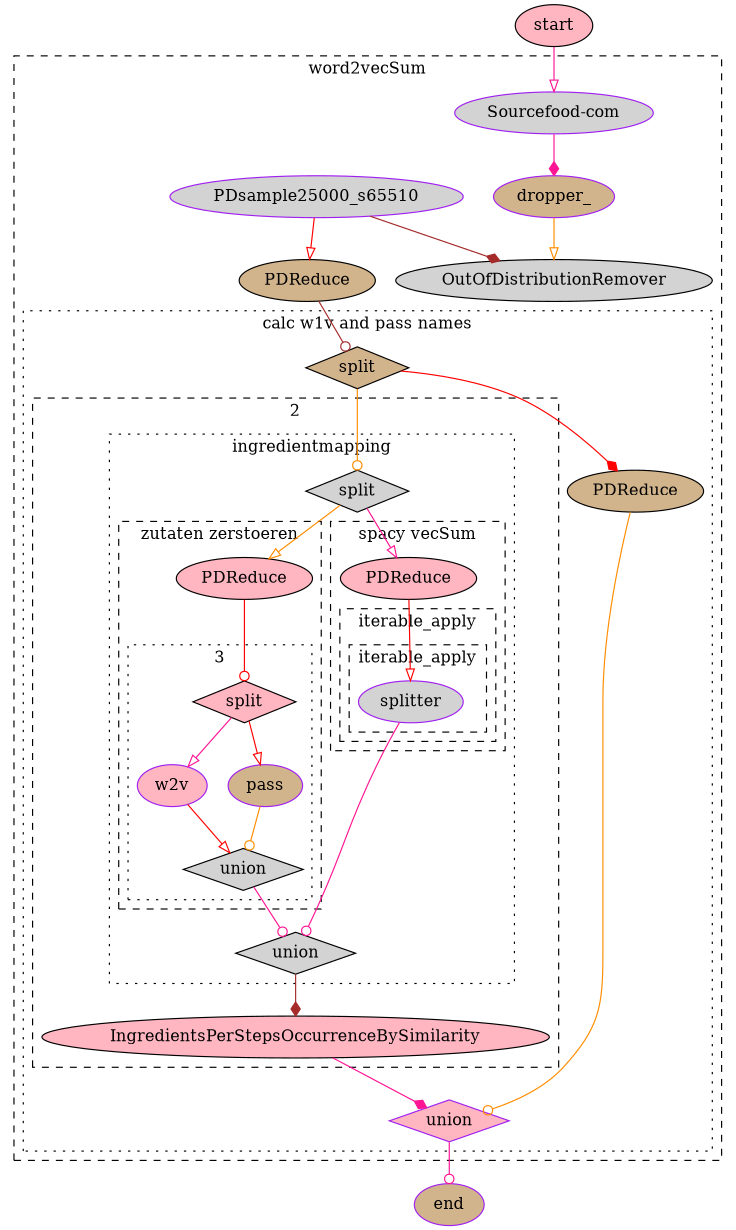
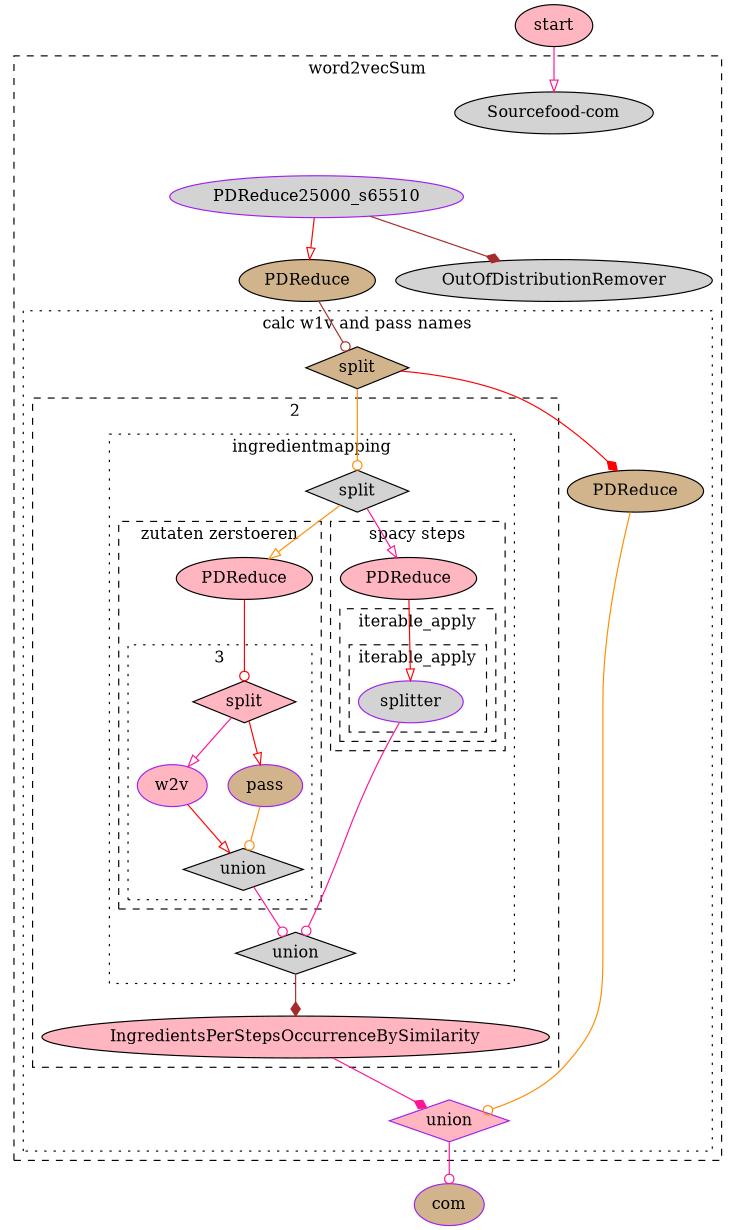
  digraph {
    node [color=black fillcolor=lightpink style=filled]
    edge [arrowhead=onormal color=deeppink]
    n1 [label=split shape=diamond]
    n2 [color=purple label=w2v]
    n3 [color=purple fillcolor=tan label=pass]
    n4 [fillcolor=lightgrey label=union shape=diamond]
    n5 [label=PDReduce]
    n6 [color=purple fillcolor=lightgrey label=splitter]
    n7 [label=PDReduce]
    n8 [fillcolor=lightgrey label=split shape=diamond]
    n9 [fillcolor=lightgrey label=union shape=diamond]
    n10 [label=IngredientsPerStepsOccurrenceBySimilarity]
    n11 [fillcolor=tan label=split shape=diamond]
    n12 [fillcolor=tan label=PDReduce]
    n13 [color=purple label=union shape=diamond]
-   n14 [color=purple fillcolor=lightgrey label="Sourcefood-com"]
-   n15 [color=purple fillcolor=tan label=dropper_]
+   n14 [fillcolor=lightgrey label="Sourcefood-com"]
    n16 [fillcolor=lightgrey label=OutOfDistributionRemover]
-   n17 [color=purple fillcolor=lightgrey label=PDsample25000_s65510]
+   n17 [color=purple fillcolor=lightgrey label=PDReduce25000_s65510]
    n18 [fillcolor=tan label=PDReduce]
-   end [color=purple fillcolor=tan]
+   end [color=purple fillcolor=tan label=com]
    start
    subgraph cluster_1 {
      label=word2vecSum
      style=dashed
      n14
-     n15
      n16
      n17
      n18
      subgraph cluster_2 {
        label="calc w1v and pass names"
        style=dotted
        n11
        n12
        n13
        subgraph cluster_3 {
          label=2
          style=dashed
          n10
          subgraph cluster_4 {
            label=ingredientmapping
            style=dotted
            n8
            n9
            subgraph cluster_5 {
              label="zutaten zerstoeren"
              style=dashed
              n5
              subgraph cluster_6 {
                label=3
                style=dotted
                n1
                n2
                n3
                n4
              }
            }
            subgraph cluster_7 {
-             label="spacy vecSum"
+             label="spacy steps"
              style=dashed
              n7
              subgraph cluster_8 {
                label=iterable_apply
                style=dashed
                subgraph cluster_9 {
                  label=iterable_apply
                  style=dashed
                  n6
                }
              }
            }
          }
        }
      }
    }
    n1 -> n2
    n1 -> n3 [color=red]
    n2 -> n4 [color=red]
    n3 -> n4 [arrowhead=odot color=darkorange]
    n4 -> n9 [arrowhead=odot]
    n5 -> n1 [arrowhead=odot color=red]
    n6 -> n9 [arrowhead=odot]
    n7 -> n6 [color=red]
    n8 -> n5 [color=darkorange]
    n8 -> n7
    n9 -> n10 [arrowhead=diamond color=brown]
    n10 -> n13 [arrowhead=diamond]
    n11 -> n8 [arrowhead=odot color=darkorange]
    n11 -> n12 [arrowhead=diamond color=red]
    n12 -> n13 [arrowhead=odot color=darkorange]
    n13 -> end [arrowhead=odot]
-   n14 -> n15 [arrowhead=diamond]
-   n15 -> n16 [color=darkorange]
    n17 -> n16 [arrowhead=diamond color=brown]
    n17 -> n18 [color=red]
    n18 -> n11 [arrowhead=odot color=brown]
    start -> n14
  }
